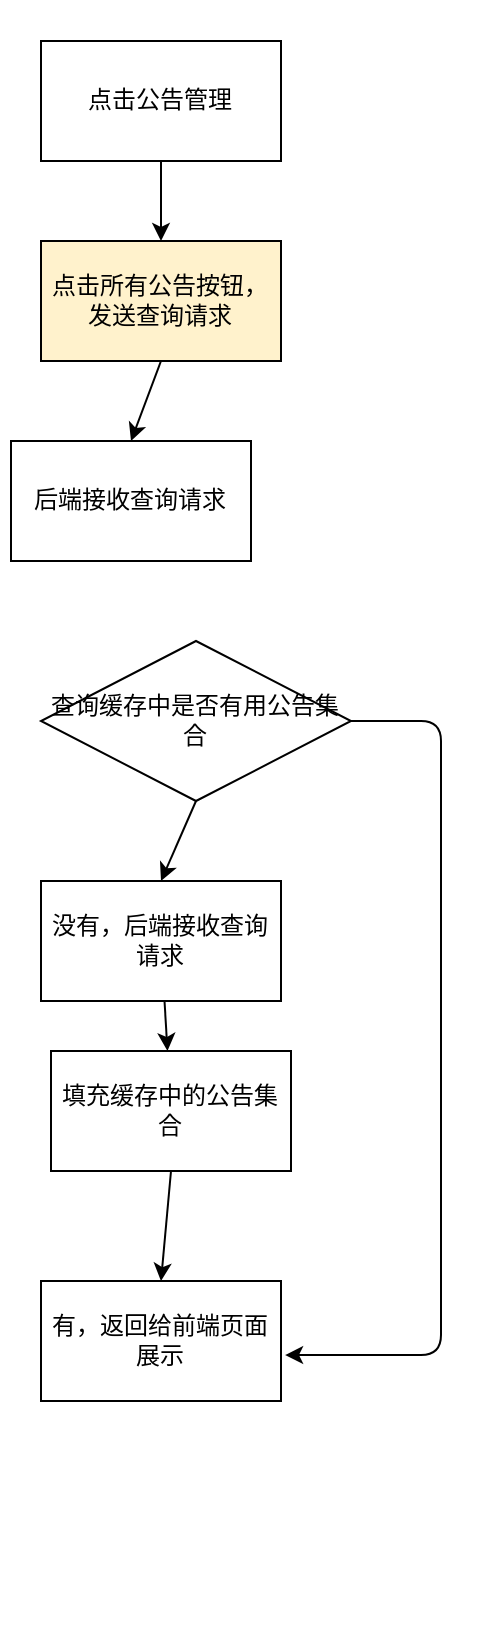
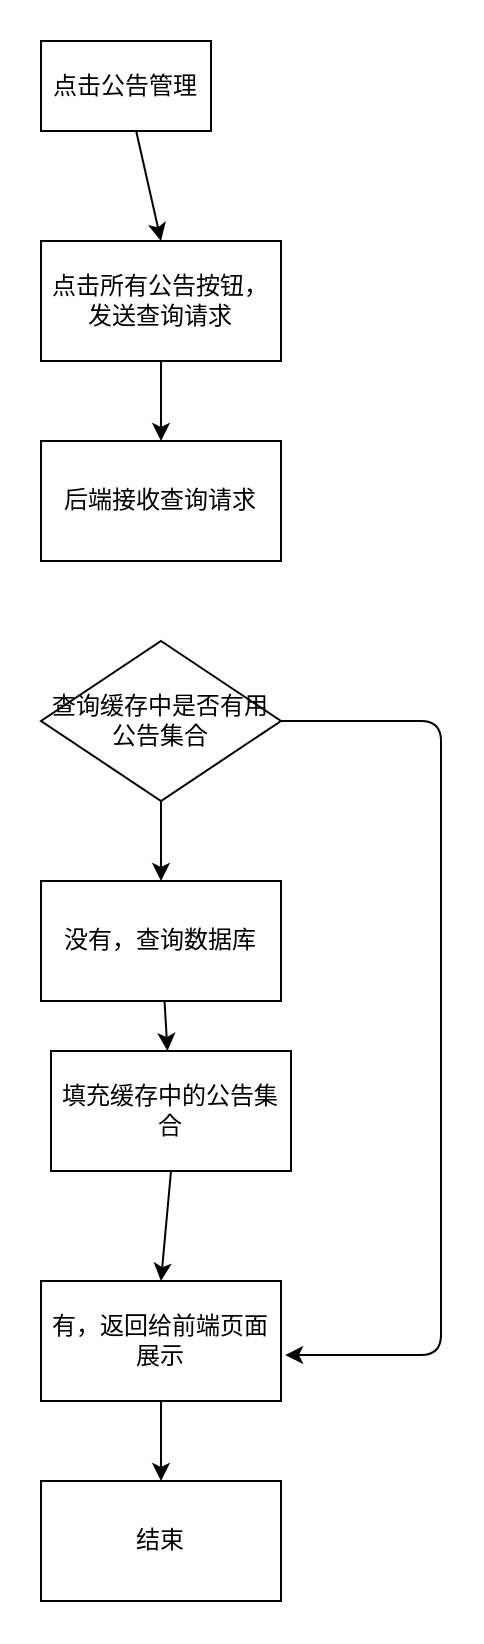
  <mxCell id="0" />
  <mxCell id="1" parent="0" />
  <mxCell id="2" style="edgeStyle=none;html=1;entryX=0.5;entryY=0;entryDx=0;entryDy=0;" parent="1" source="3" target="5" edge="1"><mxGeometry relative="1" as="geometry" /></mxCell>
- <mxCell id="3" value="点击公告管理" style="rounded=0;whiteSpace=wrap;html=1;" parent="1" vertex="1"><mxGeometry x="20" y="20" width="120" height="60" as="geometry" /></mxCell>
+ <mxCell id="3" value="点击公告管理" style="rounded=0;whiteSpace=wrap;html=1;" parent="1" vertex="1"><mxGeometry x="20" y="20" width="85" height="45" as="geometry" /></mxCell>
  <mxCell id="4" style="edgeStyle=none;html=1;exitX=0.5;exitY=1;exitDx=0;exitDy=0;entryX=0.5;entryY=0;entryDx=0;entryDy=0;" parent="1" source="5" target="6" edge="1"><mxGeometry relative="1" as="geometry" /></mxCell>
- <mxCell id="5" value="点击所有公告按钮，发送查询请求" style="rounded=0;whiteSpace=wrap;html=1;fillColor=#fff2cc;" parent="1" vertex="1"><mxGeometry x="20" y="120" width="120" height="60" as="geometry" /></mxCell>
- <mxCell id="6" value="后端接收查询请求" style="rounded=0;whiteSpace=wrap;html=1;" parent="1" vertex="1"><mxGeometry x="5" y="220" width="120" height="60" as="geometry" /></mxCell>
+ <mxCell id="5" value="点击所有公告按钮，发送查询请求" style="rounded=0;whiteSpace=wrap;html=1;" parent="1" vertex="1"><mxGeometry x="20" y="120" width="120" height="60" as="geometry" /></mxCell>
+ <mxCell id="6" value="后端接收查询请求" style="rounded=0;whiteSpace=wrap;html=1;" parent="1" vertex="1"><mxGeometry x="20" y="220" width="120" height="60" as="geometry" /></mxCell>
  <mxCell id="7" style="edgeStyle=none;html=1;exitX=0.5;exitY=1;exitDx=0;exitDy=0;entryX=0.5;entryY=0;entryDx=0;entryDy=0;" parent="1" source="9" target="11" edge="1"><mxGeometry relative="1" as="geometry" /></mxCell>
  <mxCell id="8" style="edgeStyle=none;html=1;exitX=1;exitY=0.5;exitDx=0;exitDy=0;entryX=1.017;entryY=0.617;entryDx=0;entryDy=0;entryPerimeter=0;" parent="1" source="9" target="15" edge="1"><mxGeometry relative="1" as="geometry"><Array as="points"><mxPoint x="220" y="360" /><mxPoint x="220" y="677" /></Array></mxGeometry></mxCell>
- <mxCell id="9" value="查询缓存中是否有用公告集合" style="rhombus;whiteSpace=wrap;html=1;" parent="1" vertex="1"><mxGeometry x="20" y="320" width="155" height="80" as="geometry" /></mxCell>
+ <mxCell id="9" value="查询缓存中是否有用公告集合" style="rhombus;whiteSpace=wrap;html=1;" parent="1" vertex="1"><mxGeometry x="20" y="320" width="120" height="80" as="geometry" /></mxCell>
  <mxCell id="10" style="edgeStyle=none;html=1;" parent="1" source="11" target="13" edge="1"><mxGeometry relative="1" as="geometry" /></mxCell>
- <mxCell id="11" value="没有，后端接收查询请求" style="rounded=0;whiteSpace=wrap;html=1;" parent="1" vertex="1"><mxGeometry x="20" y="440" width="120" height="60" as="geometry" /></mxCell>
+ <mxCell id="11" value="没有，查询数据库" style="rounded=0;whiteSpace=wrap;html=1;" parent="1" vertex="1"><mxGeometry x="20" y="440" width="120" height="60" as="geometry" /></mxCell>
  <mxCell id="12" style="edgeStyle=none;html=1;exitX=0.5;exitY=1;exitDx=0;exitDy=0;entryX=0.5;entryY=0;entryDx=0;entryDy=0;" parent="1" source="13" target="15" edge="1"><mxGeometry relative="1" as="geometry" /></mxCell>
  <mxCell id="13" value="填充缓存中的公告集合" style="rounded=0;whiteSpace=wrap;html=1;" parent="1" vertex="1"><mxGeometry x="25" y="525" width="120" height="60" as="geometry" /></mxCell>
+ <mxCell id="14" style="edgeStyle=none;html=1;exitX=0.5;exitY=1;exitDx=0;exitDy=0;entryX=0.5;entryY=0;entryDx=0;entryDy=0;" parent="1" source="15" target="16" edge="1"><mxGeometry relative="1" as="geometry" /></mxCell>
  <mxCell id="15" value="有，返回给前端页面展示" style="rounded=0;whiteSpace=wrap;html=1;" parent="1" vertex="1"><mxGeometry x="20" y="640" width="120" height="60" as="geometry" /></mxCell>
+ <mxCell id="16" value="结束" style="rounded=0;whiteSpace=wrap;html=1;" parent="1" vertex="1"><mxGeometry x="20" y="740" width="120" height="60" as="geometry" /></mxCell>
